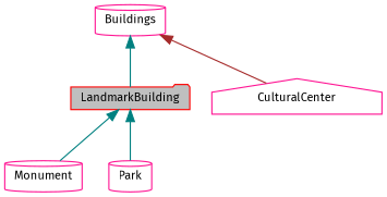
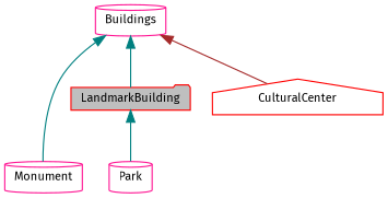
  digraph {
    fontname="Fira Sans"
    node [color=deeppink fillcolor=white fontname="Fira Sans" fontsize=10 shape=cylinder style=filled]
    edge [color=teal dir=back fontname="Fira Sans" fontsize=10 labelfontname=Helvetica labelfontsize=10 style=solid]
    n1 [color=red fillcolor=grey75 fontcolor=black height=0.2 label=LandmarkBuilding shape=folder width=0.4]
    n2 [height=0.2 label=Monument width=0.4]
    n3 [height=0.2 label=Park width=0.4]
-   n4 [height=0.2 label=CulturalCenter shape=house width=0.4]
+   n4 [color=red height=0.2 label=CulturalCenter shape=house width=0.4]
    n5 [height=0.2 label=Buildings width=0.4]
-   n1 -> n2
+   n5 -> n2
    n1 -> n3
    n5 -> n1
    n5 -> n4 [color=brown]
  }
